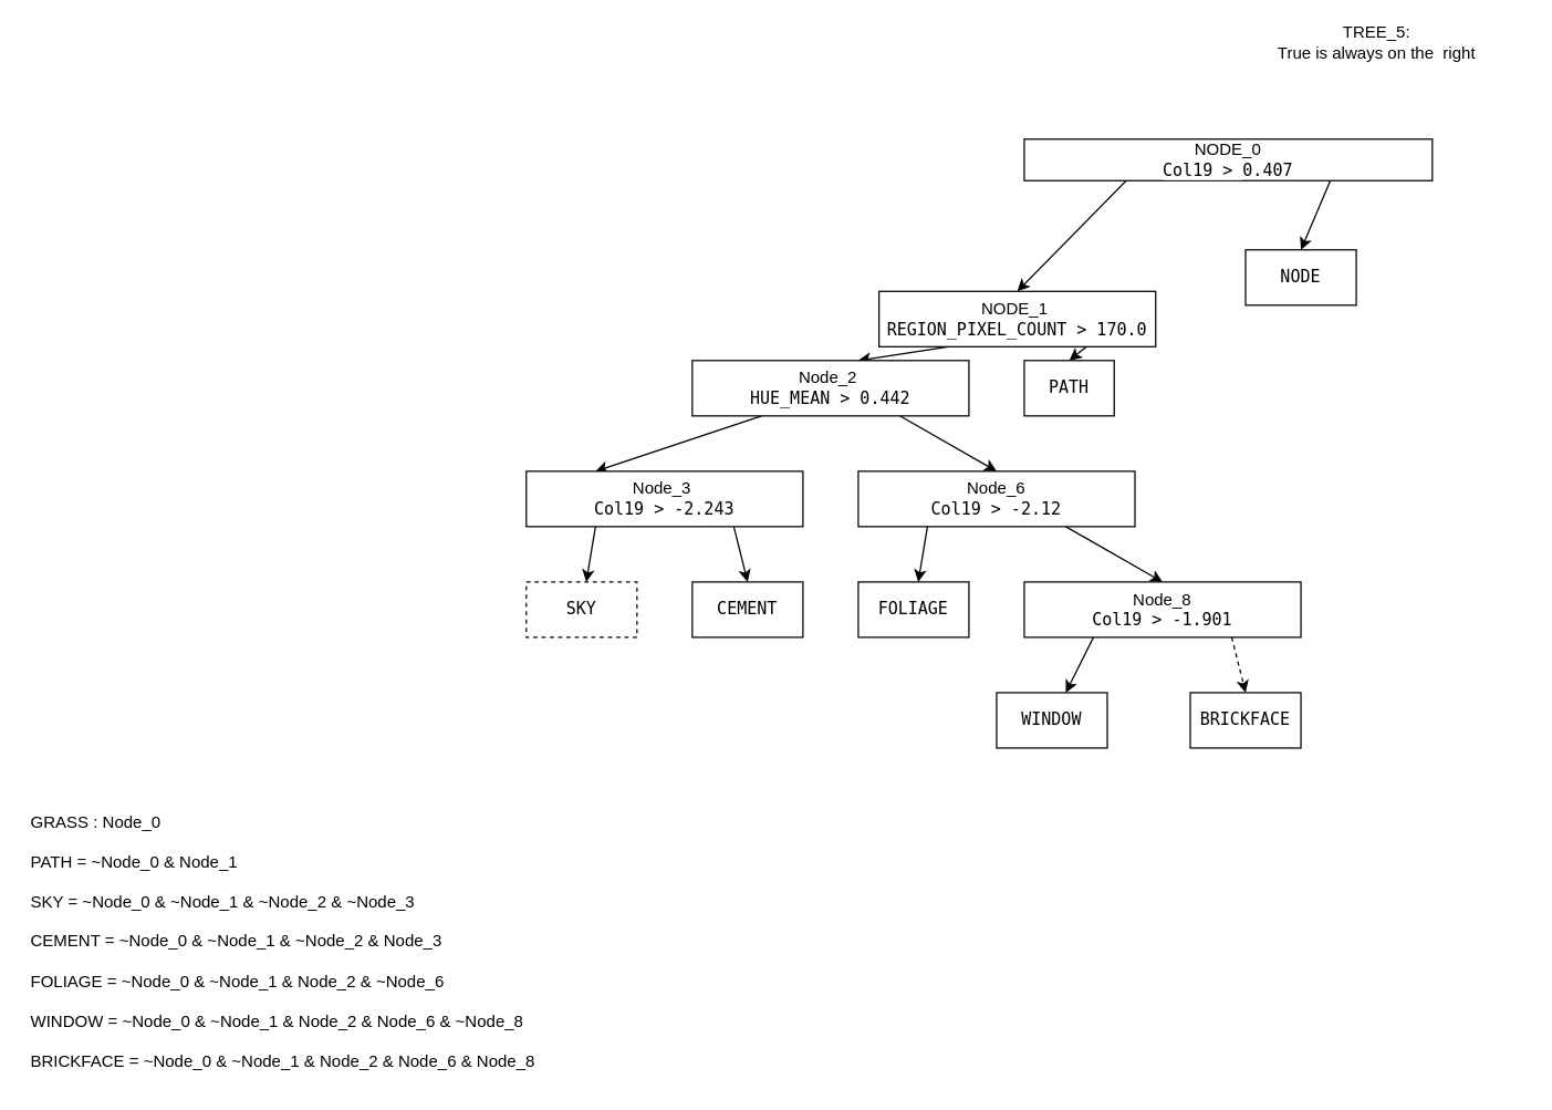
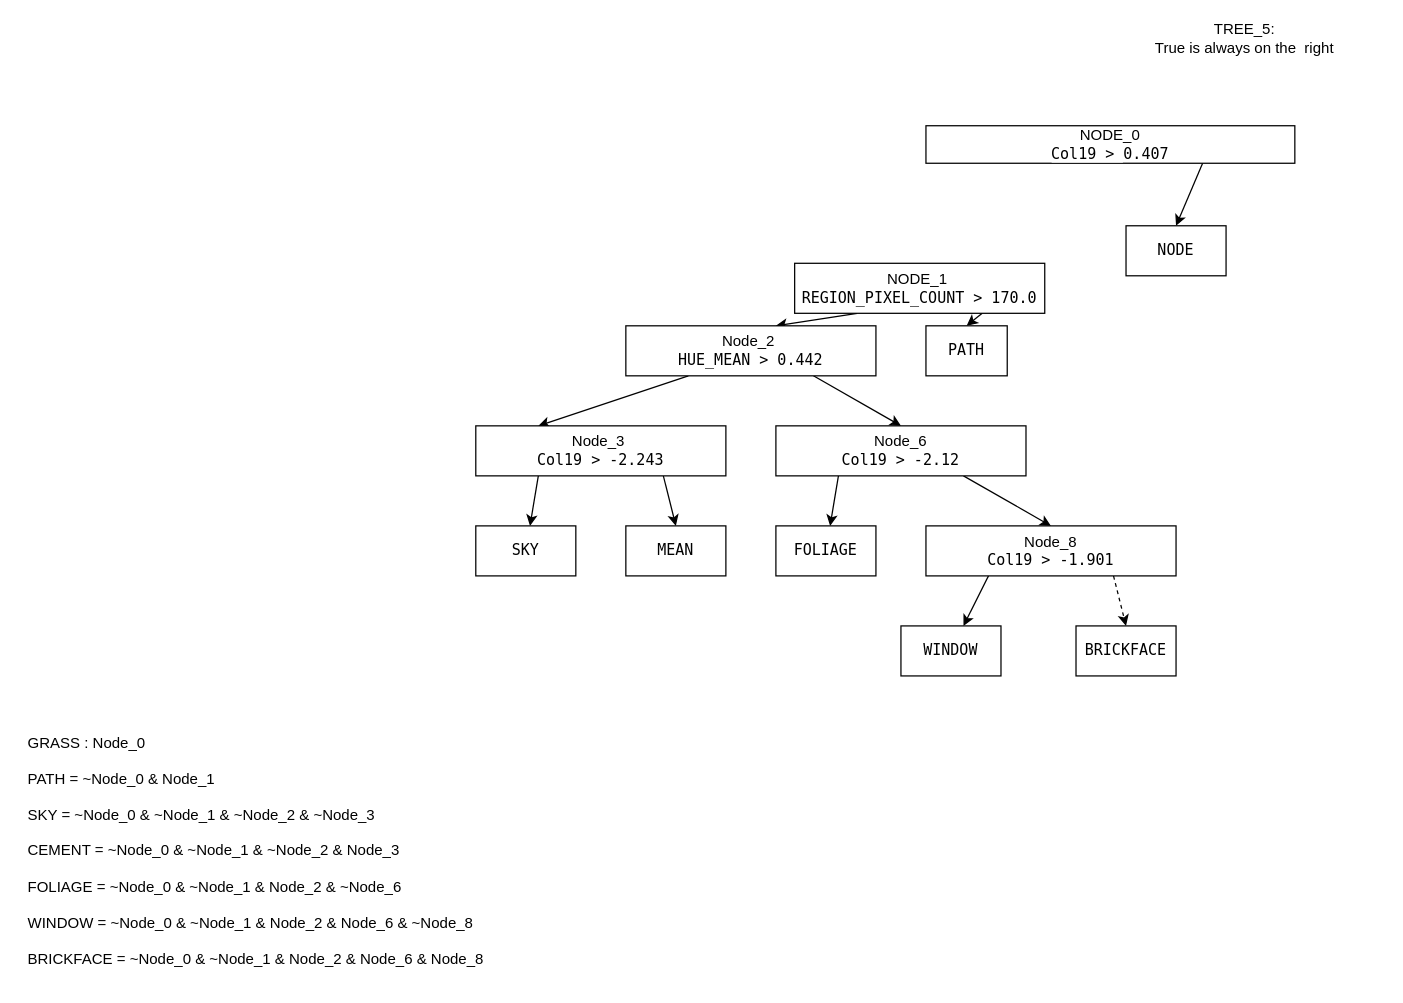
  <mxCell id="0" />
  <mxCell id="1" parent="0" />
  <mxCell id="2" value="TREE_5: &lt;br&gt;True is always on the&amp;nbsp; right" style="text;html=1;strokeColor=none;fillColor=none;align=center;verticalAlign=middle;whiteSpace=wrap;rounded=0;" parent="1" vertex="1"><mxGeometry x="890" y="20" width="210" height="20" as="geometry" /></mxCell>
- <mxCell id="3" style="rounded=0;orthogonalLoop=1;jettySize=auto;html=1;exitX=0.25;exitY=1;exitDx=0;exitDy=0;entryX=0.5;entryY=0;entryDx=0;entryDy=0;" parent="1" source="5" target="8" edge="1"><mxGeometry relative="1" as="geometry"><mxPoint x="710" y="160" as="sourcePoint" /></mxGeometry></mxCell>
  <mxCell id="4" style="edgeStyle=none;rounded=0;orthogonalLoop=1;jettySize=auto;html=1;exitX=0.75;exitY=1;exitDx=0;exitDy=0;entryX=0.5;entryY=0;entryDx=0;entryDy=0;" parent="1" source="5" target="10" edge="1"><mxGeometry relative="1" as="geometry"><mxPoint x="810" y="160" as="sourcePoint" /><mxPoint x="680" y="180" as="targetPoint" /></mxGeometry></mxCell>
  <mxCell id="5" value="NODE_0&lt;span style=&quot;background-color: rgb(248 , 249 , 250)&quot;&gt;&lt;br&gt;&lt;/span&gt;&lt;span style=&quot;background-color: rgb(255 , 255 , 255)&quot;&gt;&lt;font face=&quot;monospace&quot;&gt;Col19&amp;nbsp;&amp;gt;&amp;nbsp;&lt;/font&gt;&lt;/span&gt;&lt;font face=&quot;monospace&quot;&gt;0.407&lt;/font&gt;" style="rounded=0;whiteSpace=wrap;html=1;align=center;" parent="1" vertex="1"><mxGeometry x="740" y="100" width="295" height="30" as="geometry" /></mxCell>
  <mxCell id="6" style="rounded=0;orthogonalLoop=1;jettySize=auto;html=1;exitX=0.25;exitY=1;exitDx=0;exitDy=0;entryX=0.5;entryY=0;entryDx=0;entryDy=0;" parent="1" source="8" edge="1"><mxGeometry relative="1" as="geometry"><mxPoint x="620" y="260" as="targetPoint" /></mxGeometry></mxCell>
  <mxCell id="7" style="edgeStyle=none;rounded=0;orthogonalLoop=1;jettySize=auto;html=1;exitX=0.75;exitY=1;exitDx=0;exitDy=0;entryX=0.5;entryY=0;entryDx=0;entryDy=0;" parent="1" source="8" target="11" edge="1"><mxGeometry relative="1" as="geometry"><mxPoint x="800" y="260" as="targetPoint" /></mxGeometry></mxCell>
  <mxCell id="8" value="NODE_1&amp;nbsp;&lt;br&gt;&lt;span style=&quot;background-color: rgb(255 , 255 , 255)&quot;&gt;&lt;font face=&quot;monospace&quot;&gt;REGION_PIXEL_COUNT&amp;nbsp;&amp;gt;&amp;nbsp;&lt;/font&gt;&lt;/span&gt;&lt;font face=&quot;monospace&quot;&gt;170.0&lt;/font&gt;" style="rounded=0;whiteSpace=wrap;html=1;align=center;" parent="1" vertex="1"><mxGeometry x="635" y="210" width="200" height="40" as="geometry" /></mxCell>
  <mxCell id="9" value="GRASS : Node_0&lt;br&gt;&lt;br&gt;PATH = ~Node_0 &amp;amp; Node_1&lt;br&gt;&lt;br&gt;SKY = ~Node_0 &amp;amp; ~Node_1 &amp;amp; ~Node_2 &amp;amp; ~Node_3&lt;br&gt;&lt;br&gt;CEMENT = ~Node_0 &amp;amp; ~Node_1 &amp;amp; ~Node_2 &amp;amp; Node_3&lt;br&gt;&lt;br&gt;FOLIAGE = ~Node_0 &amp;amp; ~Node_1 &amp;amp; Node_2 &amp;amp; ~Node_6&lt;br&gt;&lt;br&gt;WINDOW = ~Node_0 &amp;amp; ~Node_1 &amp;amp; Node_2 &amp;amp; Node_6 &amp;amp; ~Node_8&lt;br&gt;&lt;br&gt;BRICKFACE = ~Node_0 &amp;amp; ~Node_1 &amp;amp; Node_2 &amp;amp; Node_6 &amp;amp; Node_8" style="text;html=1;strokeColor=none;fillColor=none;align=left;verticalAlign=middle;whiteSpace=wrap;rounded=0;" parent="1" vertex="1"><mxGeometry x="20" y="580" width="470" height="200" as="geometry" /></mxCell>
  <mxCell id="10" value="&lt;font face=&quot;monospace&quot;&gt;NODE&lt;/font&gt;" style="rounded=0;whiteSpace=wrap;html=1;align=center;" parent="1" vertex="1"><mxGeometry x="900" y="180" width="80" height="40" as="geometry" /></mxCell>
  <mxCell id="11" value="&lt;font face=&quot;monospace&quot;&gt;PATH&lt;/font&gt;" style="rounded=0;whiteSpace=wrap;html=1;align=center;" vertex="1" parent="1"><mxGeometry x="740" y="260" width="65" height="40" as="geometry" /></mxCell>
  <mxCell id="12" style="rounded=0;orthogonalLoop=1;jettySize=auto;html=1;exitX=0.25;exitY=1;exitDx=0;exitDy=0;entryX=0.25;entryY=0;entryDx=0;entryDy=0;" edge="1" parent="1" source="14" target="17"><mxGeometry relative="1" as="geometry" /></mxCell>
  <mxCell id="13" style="edgeStyle=none;rounded=0;orthogonalLoop=1;jettySize=auto;html=1;exitX=0.75;exitY=1;exitDx=0;exitDy=0;entryX=0.5;entryY=0;entryDx=0;entryDy=0;" edge="1" parent="1" source="14" target="22"><mxGeometry relative="1" as="geometry" /></mxCell>
  <mxCell id="14" value="Node_2&amp;nbsp;&lt;br&gt;&lt;span style=&quot;background-color: rgb(255 , 255 , 255)&quot;&gt;&lt;font face=&quot;monospace&quot;&gt;HUE_MEAN&amp;nbsp;&amp;gt;&amp;nbsp;&lt;/font&gt;&lt;/span&gt;&lt;font face=&quot;monospace&quot;&gt;0.442&lt;/font&gt;" style="rounded=0;whiteSpace=wrap;html=1;align=center;" vertex="1" parent="1"><mxGeometry x="500" y="260" width="200" height="40" as="geometry" /></mxCell>
  <mxCell id="15" style="edgeStyle=none;rounded=0;orthogonalLoop=1;jettySize=auto;html=1;" edge="1" parent="1" target="18"><mxGeometry relative="1" as="geometry"><mxPoint x="430" y="380" as="sourcePoint" /></mxGeometry></mxCell>
  <mxCell id="16" style="edgeStyle=none;rounded=0;orthogonalLoop=1;jettySize=auto;html=1;exitX=0.75;exitY=1;exitDx=0;exitDy=0;entryX=0.5;entryY=0;entryDx=0;entryDy=0;" edge="1" parent="1" source="17" target="19"><mxGeometry relative="1" as="geometry" /></mxCell>
  <mxCell id="17" value="Node_3&amp;nbsp;&lt;br&gt;&lt;span style=&quot;background-color: rgb(255 , 255 , 255)&quot;&gt;&lt;font face=&quot;monospace&quot;&gt;Col19&amp;nbsp;&amp;gt;&amp;nbsp;&lt;/font&gt;&lt;/span&gt;&lt;font face=&quot;monospace&quot;&gt;-2.243&lt;/font&gt;" style="rounded=0;whiteSpace=wrap;html=1;align=center;" vertex="1" parent="1"><mxGeometry x="380" y="340" width="200" height="40" as="geometry" /></mxCell>
- <mxCell id="18" value="&lt;font face=&quot;monospace&quot;&gt;SKY&lt;/font&gt;" style="rounded=0;whiteSpace=wrap;html=1;align=center;dashed=1;" vertex="1" parent="1"><mxGeometry x="380" y="420" width="80" height="40" as="geometry" /></mxCell>
- <mxCell id="19" value="&lt;font face=&quot;monospace&quot;&gt;CEMENT&lt;/font&gt;" style="rounded=0;whiteSpace=wrap;html=1;align=center;" vertex="1" parent="1"><mxGeometry x="500" y="420" width="80" height="40" as="geometry" /></mxCell>
+ <mxCell id="18" value="&lt;font face=&quot;monospace&quot;&gt;SKY&lt;/font&gt;" style="rounded=0;whiteSpace=wrap;html=1;align=center;" vertex="1" parent="1"><mxGeometry x="380" y="420" width="80" height="40" as="geometry" /></mxCell>
+ <mxCell id="19" value="&lt;font face=&quot;monospace&quot;&gt;MEAN&lt;/font&gt;" style="rounded=0;whiteSpace=wrap;html=1;align=center;" vertex="1" parent="1"><mxGeometry x="500" y="420" width="80" height="40" as="geometry" /></mxCell>
  <mxCell id="20" style="edgeStyle=none;rounded=0;orthogonalLoop=1;jettySize=auto;html=1;exitX=0.25;exitY=1;exitDx=0;exitDy=0;" edge="1" parent="1" source="22" target="23"><mxGeometry relative="1" as="geometry" /></mxCell>
  <mxCell id="21" style="edgeStyle=none;rounded=0;orthogonalLoop=1;jettySize=auto;html=1;exitX=0.75;exitY=1;exitDx=0;exitDy=0;entryX=0.5;entryY=0;entryDx=0;entryDy=0;" edge="1" parent="1" source="22" target="26"><mxGeometry relative="1" as="geometry" /></mxCell>
  <mxCell id="22" value="Node_6&lt;br&gt;&lt;span style=&quot;background-color: rgb(255 , 255 , 255)&quot;&gt;&lt;font face=&quot;monospace&quot;&gt;Col19&amp;nbsp;&amp;gt;&amp;nbsp;&lt;/font&gt;&lt;/span&gt;&lt;font face=&quot;monospace&quot;&gt;-2.12&lt;/font&gt;" style="rounded=0;whiteSpace=wrap;html=1;align=center;" vertex="1" parent="1"><mxGeometry x="620" y="340" width="200" height="40" as="geometry" /></mxCell>
  <mxCell id="23" value="&lt;font face=&quot;monospace&quot;&gt;FOLIAGE&lt;/font&gt;" style="rounded=0;whiteSpace=wrap;html=1;align=center;" vertex="1" parent="1"><mxGeometry x="620" y="420" width="80" height="40" as="geometry" /></mxCell>
  <mxCell id="24" style="edgeStyle=none;rounded=0;orthogonalLoop=1;jettySize=auto;html=1;exitX=0.25;exitY=1;exitDx=0;exitDy=0;" edge="1" parent="1" source="26" target="27"><mxGeometry relative="1" as="geometry" /></mxCell>
  <mxCell id="25" style="edgeStyle=none;rounded=0;orthogonalLoop=1;jettySize=auto;html=1;exitX=0.75;exitY=1;exitDx=0;exitDy=0;entryX=0.5;entryY=0;entryDx=0;entryDy=0;dashed=1;" edge="1" parent="1" source="26" target="28"><mxGeometry relative="1" as="geometry" /></mxCell>
  <mxCell id="26" value="Node_8&lt;br&gt;&lt;span style=&quot;background-color: rgb(255 , 255 , 255)&quot;&gt;&lt;font face=&quot;monospace&quot;&gt;Col19&amp;nbsp;&amp;gt;&amp;nbsp;&lt;/font&gt;&lt;/span&gt;&lt;font face=&quot;monospace&quot;&gt;-1.901&lt;/font&gt;" style="rounded=0;whiteSpace=wrap;html=1;align=center;" vertex="1" parent="1"><mxGeometry x="740" y="420" width="200" height="40" as="geometry" /></mxCell>
  <mxCell id="27" value="&lt;font face=&quot;monospace&quot;&gt;WINDOW&lt;/font&gt;" style="rounded=0;whiteSpace=wrap;html=1;align=center;" vertex="1" parent="1"><mxGeometry x="720" y="500" width="80" height="40" as="geometry" /></mxCell>
  <mxCell id="28" value="&lt;font face=&quot;monospace&quot;&gt;BRICKFACE&lt;/font&gt;" style="rounded=0;whiteSpace=wrap;html=1;align=center;" vertex="1" parent="1"><mxGeometry x="860" y="500" width="80" height="40" as="geometry" /></mxCell>
